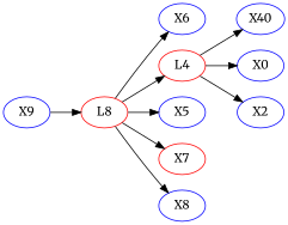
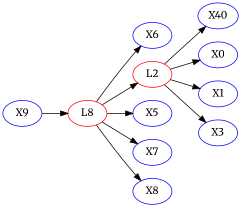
  digraph {
    fontname=Merriweather
    rankdir=LR
    node [color=blue fontname=Merriweather]
    edge [color=black fontname=Merriweather]
    X6
-   L2 [color=red label=L4]
+   L2 [color=red]
    n3 [label=X40]
    n4 [label=X0]
-   X1 [label=X2]
+   X1
+   X3
    X9
    n8 [color=red label=L8]
    X5
-   X7 [color=red]
+   X7
    X8
    subgraph sub_1 {
    }
    subgraph sub_2 {
      X6
      L2
      n3
      n4
      X1
+     X3
      X9
      n8
      X5
      X7
      X8
    }
    L2 -> n3
    L2 -> n4
    L2 -> X1
+   L2 -> X3
    X9 -> n8
    n8 -> X6
    n8 -> L2
    n8 -> X5
    n8 -> X7
    n8 -> X8
  }
